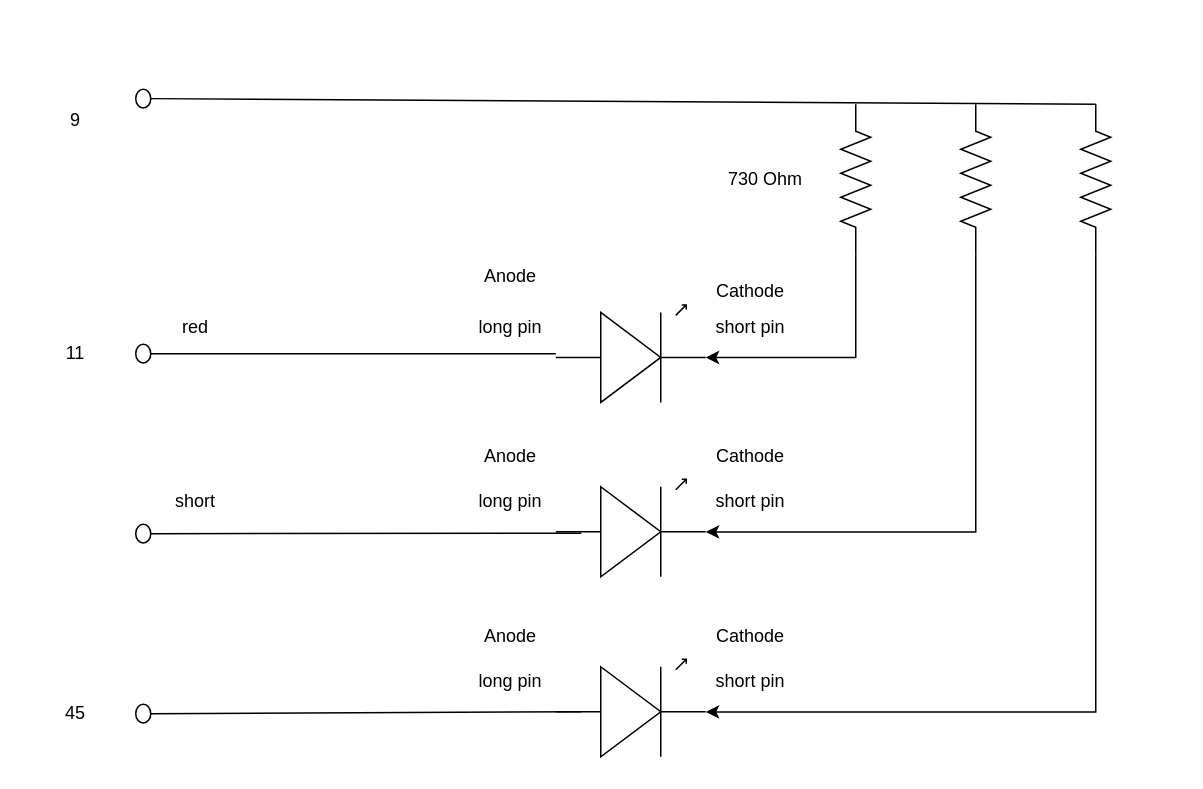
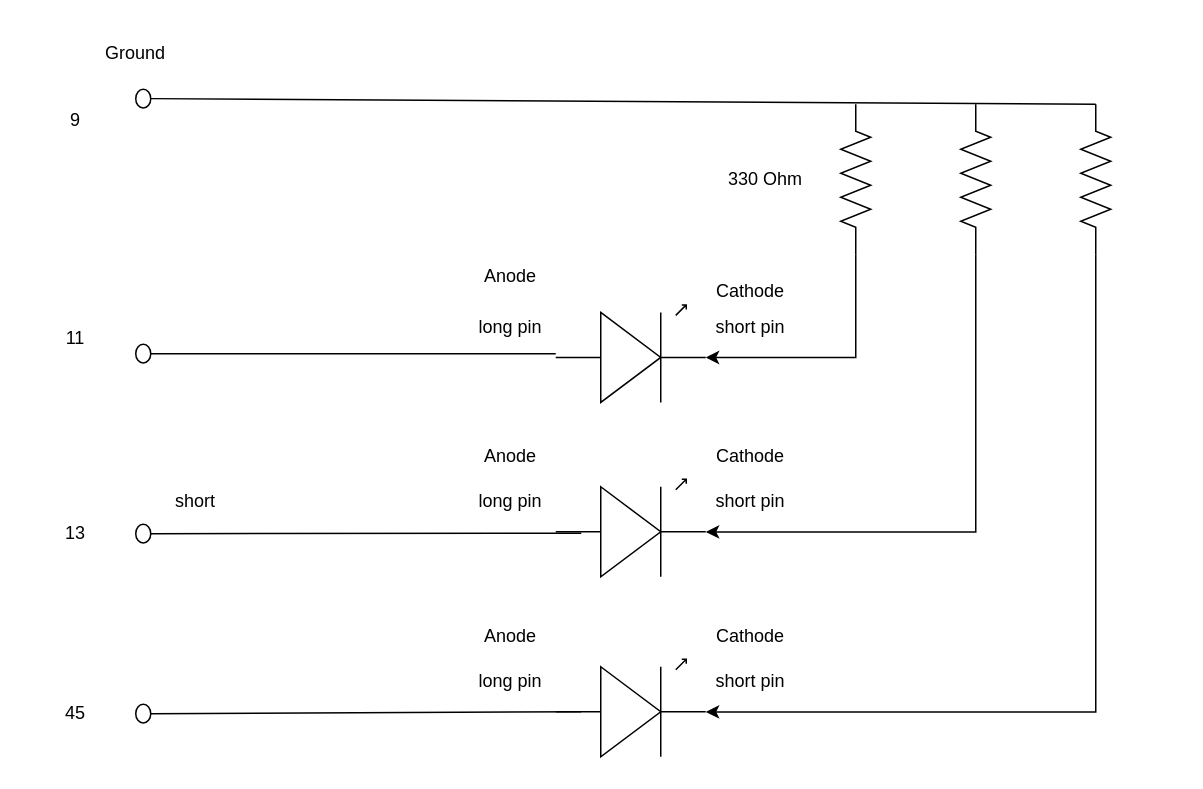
  <mxCell id="0" />
  <mxCell id="1" parent="0" />
  <mxCell id="2" value="" style="verticalLabelPosition=bottom;shadow=0;dashed=0;align=center;html=1;verticalAlign=top;shape=mxgraph.electrical.opto_electronics.led_1;pointerEvents=1;" parent="1" vertex="1"><mxGeometry x="370" y="319" width="100" height="65" as="geometry" /></mxCell>
  <mxCell id="3" value="" style="verticalLabelPosition=bottom;shadow=0;dashed=0;align=center;html=1;verticalAlign=top;shape=mxgraph.electrical.opto_electronics.led_1;pointerEvents=1;" parent="1" vertex="1"><mxGeometry x="370" y="202.75" width="100" height="65" as="geometry" /></mxCell>
  <mxCell id="4" value="" style="verticalLabelPosition=bottom;shadow=0;dashed=0;align=center;html=1;verticalAlign=top;shape=mxgraph.electrical.opto_electronics.led_1;pointerEvents=1;" parent="1" vertex="1"><mxGeometry x="370" y="439" width="100" height="65" as="geometry" /></mxCell>
  <mxCell id="5" value="" style="pointerEvents=1;verticalLabelPosition=bottom;shadow=0;dashed=0;align=center;html=1;verticalAlign=top;shape=mxgraph.electrical.resistors.resistor_2;rotation=-90;" parent="1" vertex="1"><mxGeometry x="520" y="109" width="100" height="20" as="geometry" /></mxCell>
  <mxCell id="6" value="" style="pointerEvents=1;verticalLabelPosition=bottom;shadow=0;dashed=0;align=center;html=1;verticalAlign=top;shape=mxgraph.electrical.resistors.resistor_2;rotation=-90;" parent="1" vertex="1"><mxGeometry x="600" y="109" width="100" height="20" as="geometry" /></mxCell>
  <mxCell id="7" value="" style="pointerEvents=1;verticalLabelPosition=bottom;shadow=0;dashed=0;align=center;html=1;verticalAlign=top;shape=mxgraph.electrical.resistors.resistor_2;rotation=-90;" parent="1" vertex="1"><mxGeometry x="680" y="109" width="100" height="20" as="geometry" /></mxCell>
  <mxCell id="8" value="" style="ellipse;whiteSpace=wrap;html=1;" parent="1" vertex="1"><mxGeometry x="90" y="229" width="10" height="12.5" as="geometry" /></mxCell>
  <mxCell id="9" value="" style="ellipse;whiteSpace=wrap;html=1;" parent="1" vertex="1"><mxGeometry x="90" y="349" width="10" height="12.5" as="geometry" /></mxCell>
  <mxCell id="10" value="" style="ellipse;whiteSpace=wrap;html=1;" parent="1" vertex="1"><mxGeometry x="90" y="469" width="10" height="12.5" as="geometry" /></mxCell>
  <mxCell id="11" value="" style="endArrow=none;html=1;rounded=0;exitX=1;exitY=0.5;exitDx=0;exitDy=0;" parent="1" source="8" target="3" edge="1"><mxGeometry width="50" height="50" relative="1" as="geometry"><mxPoint x="410" y="319" as="sourcePoint" /><mxPoint x="460" y="269" as="targetPoint" /></mxGeometry></mxCell>
  <mxCell id="12" value="" style="endArrow=none;html=1;rounded=0;exitX=1;exitY=0.5;exitDx=0;exitDy=0;entryX=0.17;entryY=0.554;entryDx=0;entryDy=0;entryPerimeter=0;" parent="1" source="9" target="2" edge="1"><mxGeometry width="50" height="50" relative="1" as="geometry"><mxPoint x="410" y="319" as="sourcePoint" /><mxPoint x="460" y="269" as="targetPoint" /></mxGeometry></mxCell>
  <mxCell id="13" value="" style="endArrow=none;html=1;rounded=0;exitX=1;exitY=0.5;exitDx=0;exitDy=0;entryX=0.17;entryY=0.538;entryDx=0;entryDy=0;entryPerimeter=0;" parent="1" source="10" target="4" edge="1"><mxGeometry width="50" height="50" relative="1" as="geometry"><mxPoint x="410" y="319" as="sourcePoint" /><mxPoint x="460" y="269" as="targetPoint" /></mxGeometry></mxCell>
  <mxCell id="14" style="edgeStyle=orthogonalEdgeStyle;rounded=0;orthogonalLoop=1;jettySize=auto;html=1;exitX=0;exitY=0.5;exitDx=0;exitDy=0;exitPerimeter=0;entryX=1;entryY=0.54;entryDx=0;entryDy=0;entryPerimeter=0;" parent="1" source="5" target="3" edge="1"><mxGeometry relative="1" as="geometry" /></mxCell>
  <mxCell id="15" style="edgeStyle=orthogonalEdgeStyle;rounded=0;orthogonalLoop=1;jettySize=auto;html=1;exitX=0;exitY=0.5;exitDx=0;exitDy=0;exitPerimeter=0;entryX=1;entryY=0.54;entryDx=0;entryDy=0;entryPerimeter=0;" parent="1" source="6" target="2" edge="1"><mxGeometry relative="1" as="geometry" /></mxCell>
  <mxCell id="16" style="edgeStyle=orthogonalEdgeStyle;rounded=0;orthogonalLoop=1;jettySize=auto;html=1;exitX=0;exitY=0.5;exitDx=0;exitDy=0;exitPerimeter=0;entryX=1;entryY=0.54;entryDx=0;entryDy=0;entryPerimeter=0;" parent="1" source="7" target="4" edge="1"><mxGeometry relative="1" as="geometry" /></mxCell>
  <mxCell id="17" value="" style="ellipse;whiteSpace=wrap;html=1;" parent="1" vertex="1"><mxGeometry x="90" y="59" width="10" height="12.5" as="geometry" /></mxCell>
  <mxCell id="18" value="" style="endArrow=none;html=1;rounded=0;entryX=1;entryY=0.5;entryDx=0;entryDy=0;entryPerimeter=0;exitX=1;exitY=0.5;exitDx=0;exitDy=0;" parent="1" source="17" target="7" edge="1"><mxGeometry width="50" height="50" relative="1" as="geometry"><mxPoint x="410" y="319" as="sourcePoint" /><mxPoint x="460" y="269" as="targetPoint" /></mxGeometry></mxCell>
  <mxCell id="19" value="long pin" style="text;html=1;align=center;verticalAlign=middle;whiteSpace=wrap;rounded=0;" parent="1" vertex="1"><mxGeometry x="310" y="202.75" width="60" height="30" as="geometry" /></mxCell>
  <mxCell id="20" value="long pin" style="text;html=1;align=center;verticalAlign=middle;whiteSpace=wrap;rounded=0;" parent="1" vertex="1"><mxGeometry x="310" y="319" width="60" height="30" as="geometry" /></mxCell>
  <mxCell id="21" value="long pin" style="text;html=1;align=center;verticalAlign=middle;whiteSpace=wrap;rounded=0;" parent="1" vertex="1"><mxGeometry x="310" y="439" width="60" height="30" as="geometry" /></mxCell>
  <mxCell id="22" value="short pin" style="text;html=1;align=center;verticalAlign=middle;whiteSpace=wrap;rounded=0;" parent="1" vertex="1"><mxGeometry x="470" y="202.75" width="60" height="30" as="geometry" /></mxCell>
  <mxCell id="23" value="short pin" style="text;html=1;align=center;verticalAlign=middle;whiteSpace=wrap;rounded=0;" parent="1" vertex="1"><mxGeometry x="470" y="319" width="60" height="30" as="geometry" /></mxCell>
  <mxCell id="24" value="short pin" style="text;html=1;align=center;verticalAlign=middle;whiteSpace=wrap;rounded=0;" parent="1" vertex="1"><mxGeometry x="470" y="439" width="60" height="30" as="geometry" /></mxCell>
  <mxCell id="25" value="9" style="text;html=1;align=center;verticalAlign=middle;whiteSpace=wrap;rounded=0;" parent="1" vertex="1"><mxGeometry x="20" y="65.25" width="60" height="30" as="geometry" /></mxCell>
- <mxCell id="26" value="11" style="text;html=1;align=center;verticalAlign=middle;whiteSpace=wrap;rounded=0;" parent="1" vertex="1"><mxGeometry x="20" y="220.25" width="60" height="30" as="geometry" /></mxCell>
+ <mxCell id="26" value="11" style="text;html=1;align=center;verticalAlign=middle;whiteSpace=wrap;rounded=0;" parent="1" vertex="1"><mxGeometry x="20" y="210.25" width="60" height="30" as="geometry" /></mxCell>
+ <mxCell id="27" value="13" style="text;html=1;align=center;verticalAlign=middle;whiteSpace=wrap;rounded=0;" parent="1" vertex="1"><mxGeometry x="20" y="340.25" width="60" height="30" as="geometry" /></mxCell>
  <mxCell id="28" value="45" style="text;html=1;align=center;verticalAlign=middle;whiteSpace=wrap;rounded=0;" parent="1" vertex="1"><mxGeometry x="20" y="460.25" width="60" height="30" as="geometry" /></mxCell>
+ <mxCell id="29" value="Ground" style="text;html=1;align=center;verticalAlign=middle;whiteSpace=wrap;rounded=0;" parent="1" vertex="1"><mxGeometry x="60" y="20.25" width="60" height="30" as="geometry" /></mxCell>
  <mxCell id="30" value="Anode" style="text;html=1;align=center;verticalAlign=middle;whiteSpace=wrap;rounded=0;" parent="1" vertex="1"><mxGeometry x="310" y="169" width="60" height="30" as="geometry" /></mxCell>
  <mxCell id="31" value="Anode" style="text;html=1;align=center;verticalAlign=middle;whiteSpace=wrap;rounded=0;" parent="1" vertex="1"><mxGeometry x="310" y="289" width="60" height="30" as="geometry" /></mxCell>
  <mxCell id="32" value="Anode" style="text;html=1;align=center;verticalAlign=middle;whiteSpace=wrap;rounded=0;" parent="1" vertex="1"><mxGeometry x="310" y="409" width="60" height="30" as="geometry" /></mxCell>
  <mxCell id="33" value="Cathode" style="text;html=1;align=center;verticalAlign=middle;whiteSpace=wrap;rounded=0;" parent="1" vertex="1"><mxGeometry x="470" y="409" width="60" height="30" as="geometry" /></mxCell>
  <mxCell id="34" value="Cathode" style="text;html=1;align=center;verticalAlign=middle;whiteSpace=wrap;rounded=0;" parent="1" vertex="1"><mxGeometry x="470" y="289" width="60" height="30" as="geometry" /></mxCell>
  <mxCell id="35" value="Cathode" style="text;html=1;align=center;verticalAlign=middle;whiteSpace=wrap;rounded=0;" parent="1" vertex="1"><mxGeometry x="470" y="179" width="60" height="30" as="geometry" /></mxCell>
- <mxCell id="36" value="730 Ohm" style="text;html=1;align=center;verticalAlign=middle;whiteSpace=wrap;rounded=0;" parent="1" vertex="1"><mxGeometry x="480" y="104" width="60" height="30" as="geometry" /></mxCell>
- <mxCell id="37" value="red" style="text;html=1;whiteSpace=wrap;strokeColor=none;fillColor=none;align=center;verticalAlign=middle;rounded=0;" vertex="1" parent="1"><mxGeometry x="100" y="202.75" width="60" height="30" as="geometry" /></mxCell>
+ <mxCell id="36" value="330 Ohm" style="text;html=1;align=center;verticalAlign=middle;whiteSpace=wrap;rounded=0;" parent="1" vertex="1"><mxGeometry x="480" y="104" width="60" height="30" as="geometry" /></mxCell>
  <mxCell id="38" value="short" style="text;html=1;whiteSpace=wrap;strokeColor=none;fillColor=none;align=center;verticalAlign=middle;rounded=0;" vertex="1" parent="1"><mxGeometry x="100" y="324" width="60" height="20" as="geometry" /></mxCell>
